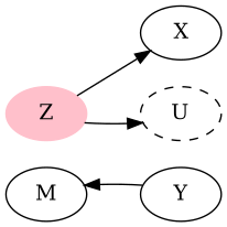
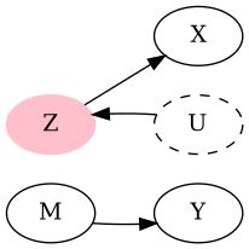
  digraph {
    rankdir=LR
    M
    Y
    Z [color=pink style=filled]
    X
    U [style=dashed]
-   Y -> M
+   M -> Y
    Z -> X
-   Z -> U
+   U -> Z
  }
